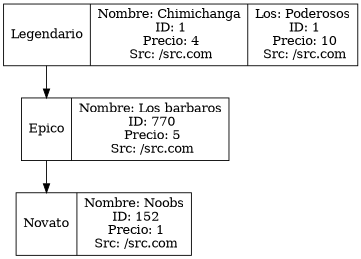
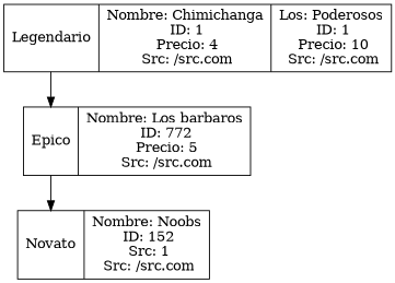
  digraph {
    node [shape=record]
    edge [headport=f0 tailport=f0]
    n1 [label="<f0> Legendario| <f1> Nombre: Chimichanga\n ID: 1\n Precio: 4\n Src: /src.com| <f2> Los: Poderosos\n ID: 1\n Precio: 10\n Src: /src.com"]
-   n2 [label="<f0> Epico| <f1> Nombre: Los barbaros\n ID: 770\n Precio: 5\n Src: /src.com"]
-   n3 [label="<f0> Novato| <f1> Nombre: Noobs\n ID: 152\n Precio: 1\n Src: /src.com"]
+   n2 [label="<f0> Epico| <f1> Nombre: Los barbaros\n ID: 772\n Precio: 5\n Src: /src.com"]
+   n3 [label="<f0> Novato| <f1> Nombre: Noobs\n ID: 152\n Src: 1\n Src: /src.com"]
    n1 -> n2
    n2 -> n3
  }
